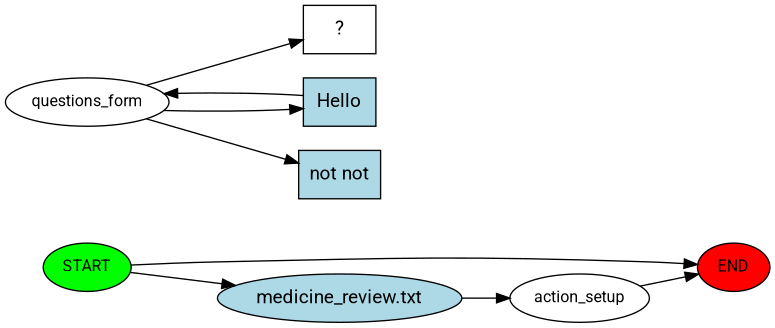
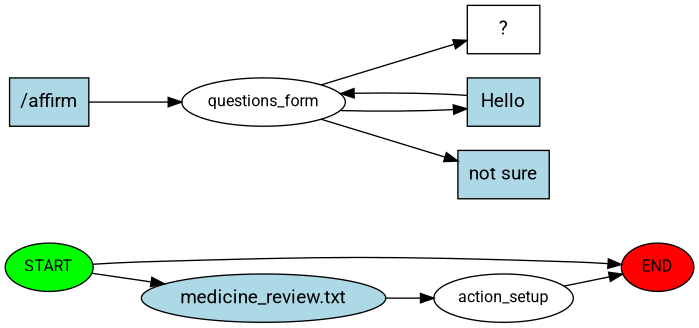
  digraph {
    fontname=Roboto
    rankdir=LR
    node [fillcolor=lightblue fontname=Roboto style=filled]
    edge [fontname=Roboto]
    n1 [fillcolor=green fontsize=12 label=START]
    n2 [fillcolor=red fontsize=12 label=END]
    n3 [label="medicine_review.txt" shape=ellipse]
    n4 [fontsize=12 label=action_setup fillcolor="" style=""]
+   n5 [label="/affirm" shape=rect]
    n6 [fontsize=12 label=questions_form fillcolor="" style=""]
    n7 [label="  ?  " shape=rect fillcolor="" style=""]
    n8 [label=Hello shape=rect]
-   n9 [label="not not" shape=rect]
+   n9 [label="not sure" shape=rect]
    n1 -> n2
    n1 -> n3
    n3 -> n4
    n4 -> n2
+   n5 -> n6
    n6 -> n7
    n6 -> n8
    n6 -> n9
    n8 -> n6
  }
